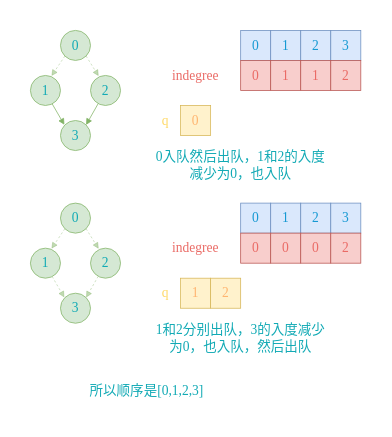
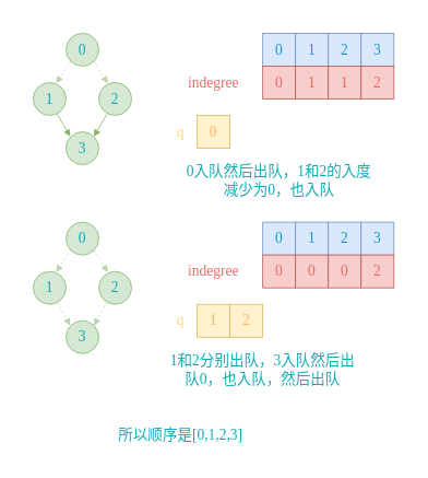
  <mxCell id="0" />
  <mxCell id="1" parent="0" />
  <mxCell id="2" value="&lt;font face=&quot;Monaco&quot; data-font-src=&quot;https://fonts.googleapis.com/css?family=Monaco&quot; style=&quot;font-size: 18px&quot; color=&quot;#12aab5&quot;&gt;0&lt;/font&gt;" style="ellipse;whiteSpace=wrap;html=1;aspect=fixed;fillColor=#d5e8d4;strokeColor=#82b366;" vertex="1" parent="1"><mxGeometry x="80" y="40" width="40" height="40" as="geometry" /></mxCell>
  <mxCell id="3" value="&lt;font face=&quot;Monaco&quot; data-font-src=&quot;https://fonts.googleapis.com/css?family=Monaco&quot; style=&quot;font-size: 18px&quot; color=&quot;#12aab5&quot;&gt;1&lt;/font&gt;" style="ellipse;whiteSpace=wrap;html=1;aspect=fixed;fillColor=#d5e8d4;strokeColor=#82b366;" vertex="1" parent="1"><mxGeometry x="40" y="100" width="40" height="40" as="geometry" /></mxCell>
  <mxCell id="4" value="&lt;font face=&quot;Monaco&quot; data-font-src=&quot;https://fonts.googleapis.com/css?family=Monaco&quot; style=&quot;font-size: 18px&quot; color=&quot;#12aab5&quot;&gt;2&lt;/font&gt;" style="ellipse;whiteSpace=wrap;html=1;aspect=fixed;fillColor=#d5e8d4;strokeColor=#82b366;" vertex="1" parent="1"><mxGeometry x="120" y="100" width="40" height="40" as="geometry" /></mxCell>
  <mxCell id="5" value="&lt;font face=&quot;Monaco&quot; data-font-src=&quot;https://fonts.googleapis.com/css?family=Monaco&quot; style=&quot;font-size: 18px&quot; color=&quot;#12aab5&quot;&gt;3&lt;/font&gt;" style="ellipse;whiteSpace=wrap;html=1;aspect=fixed;fillColor=#d5e8d4;strokeColor=#82b366;" vertex="1" parent="1"><mxGeometry x="80" y="160" width="40" height="40" as="geometry" /></mxCell>
  <mxCell id="6" value="" style="endArrow=block;html=1;rounded=0;fontSize=18;fontColor=#12AAB5;endFill=1;strokeColor=#82b366;fillColor=#d5e8d4;exitX=0;exitY=1;exitDx=0;exitDy=0;entryX=0.7;entryY=0.019;entryDx=0;entryDy=0;entryPerimeter=0;dashed=1;opacity=50;" edge="1" parent="1" source="2" target="3"><mxGeometry width="50" height="50" relative="1" as="geometry"><mxPoint x="90" y="80" as="sourcePoint" /><mxPoint x="60" y="110" as="targetPoint" /></mxGeometry></mxCell>
  <mxCell id="7" value="" style="endArrow=block;html=1;rounded=0;fontSize=18;fontColor=#12AAB5;endFill=1;strokeColor=#82b366;fillColor=#d5e8d4;exitX=1;exitY=1;exitDx=0;exitDy=0;entryX=0.273;entryY=0.024;entryDx=0;entryDy=0;entryPerimeter=0;dashed=1;opacity=50;" edge="1" parent="1" source="2" target="4"><mxGeometry width="50" height="50" relative="1" as="geometry"><mxPoint x="95.858" y="84.142" as="sourcePoint" /><mxPoint x="78" y="110.76" as="targetPoint" /></mxGeometry></mxCell>
  <mxCell id="8" value="" style="endArrow=block;html=1;rounded=0;fontSize=18;fontColor=#12AAB5;endFill=1;strokeColor=#82b366;fillColor=#d5e8d4;exitX=0.724;exitY=0.945;exitDx=0;exitDy=0;entryX=0.129;entryY=0.144;entryDx=0;entryDy=0;entryPerimeter=0;exitPerimeter=0;" edge="1" parent="1" source="3" target="5"><mxGeometry width="50" height="50" relative="1" as="geometry"><mxPoint x="79.998" y="140.002" as="sourcePoint" /><mxPoint x="62.14" y="166.62" as="targetPoint" /></mxGeometry></mxCell>
  <mxCell id="9" value="" style="endArrow=block;html=1;rounded=0;fontSize=18;fontColor=#12AAB5;endFill=1;strokeColor=#82b366;fillColor=#d5e8d4;exitX=0.256;exitY=0.936;exitDx=0;exitDy=0;entryX=1;entryY=0;entryDx=0;entryDy=0;exitPerimeter=0;" edge="1" parent="1" source="4" target="5"><mxGeometry width="50" height="50" relative="1" as="geometry"><mxPoint x="78.96" y="147.8" as="sourcePoint" /><mxPoint x="95.16" y="175.76" as="targetPoint" /></mxGeometry></mxCell>
  <mxCell id="10" value="&lt;span style=&quot;font-family: &amp;#34;monaco&amp;#34;&quot;&gt;&lt;font color=&quot;#ffb570&quot;&gt;0&lt;/font&gt;&lt;/span&gt;" style="rounded=0;whiteSpace=wrap;html=1;fontSize=18;fillColor=#fff2cc;strokeColor=#d6b656;" vertex="1" parent="1"><mxGeometry x="240" y="140" width="40" height="40" as="geometry" /></mxCell>
  <mxCell id="11" value="&lt;font face=&quot;Monaco&quot; data-font-src=&quot;https://fonts.googleapis.com/css?family=Monaco&quot; color=&quot;#ffd966&quot;&gt;q&lt;/font&gt;" style="text;html=1;strokeColor=none;fillColor=none;align=center;verticalAlign=middle;whiteSpace=wrap;rounded=0;fontSize=18;fontColor=#12AAB5;" vertex="1" parent="1"><mxGeometry x="200" y="140" width="40" height="40" as="geometry" /></mxCell>
- <mxCell id="12" value="0入队然后出队，1和2的入度减少为0，也入队" style="text;html=1;strokeColor=none;fillColor=none;align=center;verticalAlign=middle;whiteSpace=wrap;rounded=0;fontFamily=Monaco;fontSource=https%3A%2F%2Ffonts.googleapis.com%2Fcss%3Ffamily%3DMonaco;fontSize=18;fontColor=#12AAB5;" vertex="1" parent="1"><mxGeometry x="200" y="200" width="240" height="40" as="geometry" /></mxCell>
+ <mxCell id="12" value="0入队然后出队，1和2的入度减少为0，也入队" style="text;html=1;strokeColor=none;fillColor=none;align=center;verticalAlign=middle;whiteSpace=wrap;rounded=0;fontFamily=Monaco;fontSource=https%3A%2F%2Ffonts.googleapis.com%2Fcss%3Ffamily%3DMonaco;fontSize=18;fontColor=#12AAB5;" vertex="1" parent="1"><mxGeometry x="220" y="200" width="240" height="40" as="geometry" /></mxCell>
  <mxCell id="13" value="&lt;span style=&quot;font-family: &amp;#34;monaco&amp;#34;&quot;&gt;&lt;font color=&quot;#1699d3&quot;&gt;0&lt;/font&gt;&lt;/span&gt;" style="rounded=0;whiteSpace=wrap;html=1;fontSize=18;fillColor=#dae8fc;strokeColor=#6c8ebf;" vertex="1" parent="1"><mxGeometry x="320" y="40" width="40" height="40" as="geometry" /></mxCell>
  <mxCell id="14" value="&lt;font face=&quot;Monaco&quot; data-font-src=&quot;https://fonts.googleapis.com/css?family=Monaco&quot; color=&quot;#ea6b66&quot;&gt;indegree&lt;/font&gt;" style="text;html=1;strokeColor=none;fillColor=none;align=center;verticalAlign=middle;whiteSpace=wrap;rounded=0;fontSize=18;fontColor=#12AAB5;" vertex="1" parent="1"><mxGeometry x="200" y="80" width="120" height="40" as="geometry" /></mxCell>
  <mxCell id="15" value="&lt;span style=&quot;font-family: &amp;#34;monaco&amp;#34;&quot;&gt;&lt;font color=&quot;#1699d3&quot;&gt;1&lt;/font&gt;&lt;/span&gt;" style="rounded=0;whiteSpace=wrap;html=1;fontSize=18;fillColor=#dae8fc;strokeColor=#6c8ebf;" vertex="1" parent="1"><mxGeometry x="360" y="40" width="40" height="40" as="geometry" /></mxCell>
  <mxCell id="16" value="&lt;span style=&quot;font-family: &amp;#34;monaco&amp;#34;&quot;&gt;&lt;font color=&quot;#1699d3&quot;&gt;2&lt;/font&gt;&lt;/span&gt;" style="rounded=0;whiteSpace=wrap;html=1;fontSize=18;fillColor=#dae8fc;strokeColor=#6c8ebf;" vertex="1" parent="1"><mxGeometry x="400" y="40" width="40" height="40" as="geometry" /></mxCell>
  <mxCell id="17" value="&lt;span style=&quot;font-family: &amp;#34;monaco&amp;#34;&quot;&gt;&lt;font color=&quot;#1699d3&quot;&gt;3&lt;/font&gt;&lt;/span&gt;" style="rounded=0;whiteSpace=wrap;html=1;fontSize=18;fillColor=#dae8fc;strokeColor=#6c8ebf;" vertex="1" parent="1"><mxGeometry x="440" y="40" width="40" height="40" as="geometry" /></mxCell>
  <mxCell id="18" value="&lt;span style=&quot;font-family: &amp;#34;monaco&amp;#34;&quot;&gt;&lt;font color=&quot;#ea6b66&quot;&gt;0&lt;/font&gt;&lt;/span&gt;" style="rounded=0;whiteSpace=wrap;html=1;fontSize=18;fillColor=#f8cecc;strokeColor=#b85450;" vertex="1" parent="1"><mxGeometry x="320" y="80" width="40" height="40" as="geometry" /></mxCell>
  <mxCell id="19" value="&lt;span style=&quot;font-family: &amp;#34;monaco&amp;#34;&quot;&gt;&lt;font color=&quot;#ea6b66&quot;&gt;1&lt;/font&gt;&lt;/span&gt;" style="rounded=0;whiteSpace=wrap;html=1;fontSize=18;fillColor=#f8cecc;strokeColor=#b85450;" vertex="1" parent="1"><mxGeometry x="360" y="80" width="40" height="40" as="geometry" /></mxCell>
  <mxCell id="20" value="&lt;span style=&quot;font-family: &amp;#34;monaco&amp;#34;&quot;&gt;&lt;font color=&quot;#ea6b66&quot;&gt;1&lt;/font&gt;&lt;/span&gt;" style="rounded=0;whiteSpace=wrap;html=1;fontSize=18;fillColor=#f8cecc;strokeColor=#b85450;" vertex="1" parent="1"><mxGeometry x="400" y="80" width="40" height="40" as="geometry" /></mxCell>
  <mxCell id="21" value="&lt;span style=&quot;font-family: &amp;#34;monaco&amp;#34;&quot;&gt;&lt;font color=&quot;#ea6b66&quot;&gt;2&lt;/font&gt;&lt;/span&gt;" style="rounded=0;whiteSpace=wrap;html=1;fontSize=18;fillColor=#f8cecc;strokeColor=#b85450;" vertex="1" parent="1"><mxGeometry x="440" y="80" width="40" height="40" as="geometry" /></mxCell>
  <mxCell id="22" value="&lt;font face=&quot;Monaco&quot; data-font-src=&quot;https://fonts.googleapis.com/css?family=Monaco&quot; style=&quot;font-size: 18px&quot; color=&quot;#12aab5&quot;&gt;0&lt;/font&gt;" style="ellipse;whiteSpace=wrap;html=1;aspect=fixed;fillColor=#d5e8d4;strokeColor=#82b366;" vertex="1" parent="1"><mxGeometry x="80" y="270" width="40" height="40" as="geometry" /></mxCell>
  <mxCell id="23" value="&lt;font face=&quot;Monaco&quot; data-font-src=&quot;https://fonts.googleapis.com/css?family=Monaco&quot; style=&quot;font-size: 18px&quot; color=&quot;#12aab5&quot;&gt;1&lt;/font&gt;" style="ellipse;whiteSpace=wrap;html=1;aspect=fixed;fillColor=#d5e8d4;strokeColor=#82b366;" vertex="1" parent="1"><mxGeometry x="40" y="330" width="40" height="40" as="geometry" /></mxCell>
  <mxCell id="24" value="&lt;font face=&quot;Monaco&quot; data-font-src=&quot;https://fonts.googleapis.com/css?family=Monaco&quot; style=&quot;font-size: 18px&quot; color=&quot;#12aab5&quot;&gt;2&lt;/font&gt;" style="ellipse;whiteSpace=wrap;html=1;aspect=fixed;fillColor=#d5e8d4;strokeColor=#82b366;" vertex="1" parent="1"><mxGeometry x="120" y="330" width="40" height="40" as="geometry" /></mxCell>
  <mxCell id="25" value="&lt;font face=&quot;Monaco&quot; data-font-src=&quot;https://fonts.googleapis.com/css?family=Monaco&quot; style=&quot;font-size: 18px&quot; color=&quot;#12aab5&quot;&gt;3&lt;/font&gt;" style="ellipse;whiteSpace=wrap;html=1;aspect=fixed;fillColor=#d5e8d4;strokeColor=#82b366;" vertex="1" parent="1"><mxGeometry x="80" y="390" width="40" height="40" as="geometry" /></mxCell>
  <mxCell id="26" value="" style="endArrow=block;html=1;rounded=0;fontSize=18;fontColor=#12AAB5;endFill=1;strokeColor=#82b366;fillColor=#d5e8d4;exitX=0;exitY=1;exitDx=0;exitDy=0;entryX=0.7;entryY=0.019;entryDx=0;entryDy=0;entryPerimeter=0;dashed=1;opacity=50;" edge="1" parent="1" source="22" target="23"><mxGeometry width="50" height="50" relative="1" as="geometry"><mxPoint x="90" y="310" as="sourcePoint" /><mxPoint x="60" y="340" as="targetPoint" /></mxGeometry></mxCell>
  <mxCell id="27" value="" style="endArrow=block;html=1;rounded=0;fontSize=18;fontColor=#12AAB5;endFill=1;strokeColor=#82b366;fillColor=#d5e8d4;exitX=1;exitY=1;exitDx=0;exitDy=0;entryX=0.273;entryY=0.024;entryDx=0;entryDy=0;entryPerimeter=0;dashed=1;opacity=50;" edge="1" parent="1" source="22" target="24"><mxGeometry width="50" height="50" relative="1" as="geometry"><mxPoint x="95.858" y="314.142" as="sourcePoint" /><mxPoint x="78" y="340.76" as="targetPoint" /></mxGeometry></mxCell>
  <mxCell id="28" value="" style="endArrow=block;html=1;rounded=0;fontSize=18;fontColor=#12AAB5;endFill=1;strokeColor=#82b366;fillColor=#d5e8d4;exitX=0.724;exitY=0.945;exitDx=0;exitDy=0;entryX=0.129;entryY=0.144;entryDx=0;entryDy=0;entryPerimeter=0;exitPerimeter=0;dashed=1;opacity=50;" edge="1" parent="1" source="23" target="25"><mxGeometry width="50" height="50" relative="1" as="geometry"><mxPoint x="79.998" y="370.002" as="sourcePoint" /><mxPoint x="62.14" y="396.62" as="targetPoint" /></mxGeometry></mxCell>
  <mxCell id="29" value="" style="endArrow=block;html=1;rounded=0;fontSize=18;fontColor=#12AAB5;endFill=1;strokeColor=#82b366;fillColor=#d5e8d4;exitX=0.256;exitY=0.936;exitDx=0;exitDy=0;entryX=1;entryY=0;entryDx=0;entryDy=0;exitPerimeter=0;dashed=1;opacity=50;" edge="1" parent="1" source="24" target="25"><mxGeometry width="50" height="50" relative="1" as="geometry"><mxPoint x="78.96" y="377.8" as="sourcePoint" /><mxPoint x="95.16" y="405.76" as="targetPoint" /></mxGeometry></mxCell>
  <mxCell id="30" value="&lt;span style=&quot;font-family: &amp;#34;monaco&amp;#34;&quot;&gt;&lt;font color=&quot;#ffb570&quot;&gt;1&lt;/font&gt;&lt;/span&gt;" style="rounded=0;whiteSpace=wrap;html=1;fontSize=18;fillColor=#fff2cc;strokeColor=#d6b656;" vertex="1" parent="1"><mxGeometry x="240" y="370" width="40" height="40" as="geometry" /></mxCell>
  <mxCell id="31" value="&lt;font face=&quot;Monaco&quot; data-font-src=&quot;https://fonts.googleapis.com/css?family=Monaco&quot; color=&quot;#ffd966&quot;&gt;q&lt;/font&gt;" style="text;html=1;strokeColor=none;fillColor=none;align=center;verticalAlign=middle;whiteSpace=wrap;rounded=0;fontSize=18;fontColor=#12AAB5;" vertex="1" parent="1"><mxGeometry x="200" y="370" width="40" height="40" as="geometry" /></mxCell>
- <mxCell id="32" value="1和2分别出队，3的入度减少为0，也入队，然后出队" style="text;html=1;strokeColor=none;fillColor=none;align=center;verticalAlign=middle;whiteSpace=wrap;rounded=0;fontFamily=Monaco;fontSource=https%3A%2F%2Ffonts.googleapis.com%2Fcss%3Ffamily%3DMonaco;fontSize=18;fontColor=#12AAB5;" vertex="1" parent="1"><mxGeometry x="200" y="430" width="240" height="40" as="geometry" /></mxCell>
+ <mxCell id="32" value="1和2分别出队，3入队然后出队0，也入队，然后出队" style="text;html=1;strokeColor=none;fillColor=none;align=center;verticalAlign=middle;whiteSpace=wrap;rounded=0;fontFamily=Monaco;fontSource=https%3A%2F%2Ffonts.googleapis.com%2Fcss%3Ffamily%3DMonaco;fontSize=18;fontColor=#12AAB5;" vertex="1" parent="1"><mxGeometry x="200" y="430" width="240" height="40" as="geometry" /></mxCell>
  <mxCell id="33" value="&lt;span style=&quot;font-family: &amp;#34;monaco&amp;#34;&quot;&gt;&lt;font color=&quot;#1699d3&quot;&gt;0&lt;/font&gt;&lt;/span&gt;" style="rounded=0;whiteSpace=wrap;html=1;fontSize=18;fillColor=#dae8fc;strokeColor=#6c8ebf;" vertex="1" parent="1"><mxGeometry x="320" y="270" width="40" height="40" as="geometry" /></mxCell>
  <mxCell id="34" value="&lt;font face=&quot;Monaco&quot; data-font-src=&quot;https://fonts.googleapis.com/css?family=Monaco&quot; color=&quot;#ea6b66&quot;&gt;indegree&lt;/font&gt;" style="text;html=1;strokeColor=none;fillColor=none;align=center;verticalAlign=middle;whiteSpace=wrap;rounded=0;fontSize=18;fontColor=#12AAB5;" vertex="1" parent="1"><mxGeometry x="200" y="310" width="120" height="40" as="geometry" /></mxCell>
  <mxCell id="35" value="&lt;span style=&quot;font-family: &amp;#34;monaco&amp;#34;&quot;&gt;&lt;font color=&quot;#1699d3&quot;&gt;1&lt;/font&gt;&lt;/span&gt;" style="rounded=0;whiteSpace=wrap;html=1;fontSize=18;fillColor=#dae8fc;strokeColor=#6c8ebf;" vertex="1" parent="1"><mxGeometry x="360" y="270" width="40" height="40" as="geometry" /></mxCell>
  <mxCell id="36" value="&lt;span style=&quot;font-family: &amp;#34;monaco&amp;#34;&quot;&gt;&lt;font color=&quot;#1699d3&quot;&gt;2&lt;/font&gt;&lt;/span&gt;" style="rounded=0;whiteSpace=wrap;html=1;fontSize=18;fillColor=#dae8fc;strokeColor=#6c8ebf;" vertex="1" parent="1"><mxGeometry x="400" y="270" width="40" height="40" as="geometry" /></mxCell>
  <mxCell id="37" value="&lt;span style=&quot;font-family: &amp;#34;monaco&amp;#34;&quot;&gt;&lt;font color=&quot;#1699d3&quot;&gt;3&lt;/font&gt;&lt;/span&gt;" style="rounded=0;whiteSpace=wrap;html=1;fontSize=18;fillColor=#dae8fc;strokeColor=#6c8ebf;" vertex="1" parent="1"><mxGeometry x="440" y="270" width="40" height="40" as="geometry" /></mxCell>
  <mxCell id="38" value="&lt;span style=&quot;font-family: &amp;#34;monaco&amp;#34;&quot;&gt;&lt;font color=&quot;#ea6b66&quot;&gt;0&lt;/font&gt;&lt;/span&gt;" style="rounded=0;whiteSpace=wrap;html=1;fontSize=18;fillColor=#f8cecc;strokeColor=#b85450;" vertex="1" parent="1"><mxGeometry x="320" y="310" width="40" height="40" as="geometry" /></mxCell>
  <mxCell id="39" value="&lt;span style=&quot;font-family: &amp;#34;monaco&amp;#34;&quot;&gt;&lt;font color=&quot;#ea6b66&quot;&gt;0&lt;/font&gt;&lt;/span&gt;" style="rounded=0;whiteSpace=wrap;html=1;fontSize=18;fillColor=#f8cecc;strokeColor=#b85450;" vertex="1" parent="1"><mxGeometry x="360" y="310" width="40" height="40" as="geometry" /></mxCell>
  <mxCell id="40" value="&lt;span style=&quot;font-family: &amp;#34;monaco&amp;#34;&quot;&gt;&lt;font color=&quot;#ea6b66&quot;&gt;0&lt;/font&gt;&lt;/span&gt;" style="rounded=0;whiteSpace=wrap;html=1;fontSize=18;fillColor=#f8cecc;strokeColor=#b85450;" vertex="1" parent="1"><mxGeometry x="400" y="310" width="40" height="40" as="geometry" /></mxCell>
  <mxCell id="41" value="&lt;span style=&quot;font-family: &amp;#34;monaco&amp;#34;&quot;&gt;&lt;font color=&quot;#ea6b66&quot;&gt;2&lt;/font&gt;&lt;/span&gt;" style="rounded=0;whiteSpace=wrap;html=1;fontSize=18;fillColor=#f8cecc;strokeColor=#b85450;" vertex="1" parent="1"><mxGeometry x="440" y="310" width="40" height="40" as="geometry" /></mxCell>
  <mxCell id="42" value="&lt;span style=&quot;font-family: &amp;#34;monaco&amp;#34;&quot;&gt;&lt;font color=&quot;#ffb570&quot;&gt;2&lt;/font&gt;&lt;/span&gt;" style="rounded=0;whiteSpace=wrap;html=1;fontSize=18;fillColor=#fff2cc;strokeColor=#d6b656;" vertex="1" parent="1"><mxGeometry x="280" y="370" width="40" height="40" as="geometry" /></mxCell>
- <mxCell id="43" value="所以顺序是[0,1,2,3]" style="text;html=1;strokeColor=none;fillColor=none;align=center;verticalAlign=middle;whiteSpace=wrap;rounded=0;fontFamily=Monaco;fontSource=https%3A%2F%2Ffonts.googleapis.com%2Fcss%3Ffamily%3DMonaco;fontSize=18;fontColor=#12AAB5;" vertex="1" parent="1"><mxGeometry x="75" y="500" width="240" height="40" as="geometry" /></mxCell>
+ <mxCell id="43" value="所以顺序是[0,1,2,3]" style="text;html=1;strokeColor=none;fillColor=none;align=center;verticalAlign=middle;whiteSpace=wrap;rounded=0;fontFamily=Monaco;fontSource=https%3A%2F%2Ffonts.googleapis.com%2Fcss%3Ffamily%3DMonaco;fontSize=18;fontColor=#12AAB5;" vertex="1" parent="1"><mxGeometry x="100" y="510" width="240" height="40" as="geometry" /></mxCell>
  <mxCell id="44" value="" style="rounded=0;whiteSpace=wrap;html=1;fontFamily=Monaco;fontSource=https%3A%2F%2Ffonts.googleapis.com%2Fcss%3Ffamily%3DMonaco;fontSize=18;fontColor=#FFD966;fillColor=none;strokeColor=none;" vertex="1" parent="1"><mxGeometry x="20" y="20" width="480" height="540" as="geometry" /></mxCell>
